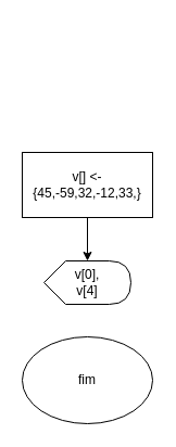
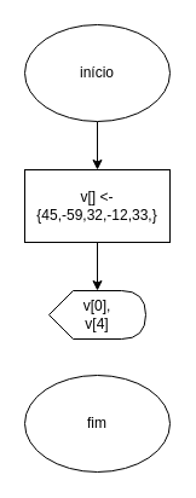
  <mxCell id="0" />
  <mxCell id="1" parent="0" />
+ <mxCell id="2" value="" style="edgeStyle=none;html=1;" edge="1" parent="1" source="3" target="5"><mxGeometry relative="1" as="geometry" /></mxCell>
+ <mxCell id="3" value="início" style="ellipse;whiteSpace=wrap;html=1;" vertex="1" parent="1"><mxGeometry x="20" y="20" width="120" height="80" as="geometry" /></mxCell>
  <mxCell id="4" value="" style="edgeStyle=none;html=1;" edge="1" parent="1" source="5" target="6"><mxGeometry relative="1" as="geometry" /></mxCell>
  <mxCell id="5" value="v[] &amp;lt;- {45,-59,32,-12,33,}" style="whiteSpace=wrap;html=1;" vertex="1" parent="1"><mxGeometry x="20" y="140" width="120" height="60" as="geometry" /></mxCell>
  <mxCell id="6" value="v[0],&lt;br&gt;v[4]" style="shape=display;whiteSpace=wrap;html=1;size=0.25;" vertex="1" parent="1"><mxGeometry x="40" y="240" width="80" height="40" as="geometry" /></mxCell>
  <mxCell id="7" value="fim" style="ellipse;whiteSpace=wrap;html=1;" vertex="1" parent="1"><mxGeometry x="20" y="310" width="120" height="80" as="geometry" /></mxCell>
